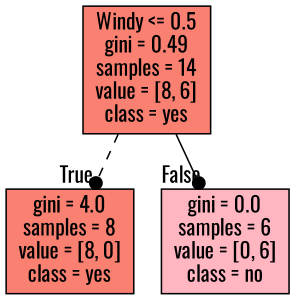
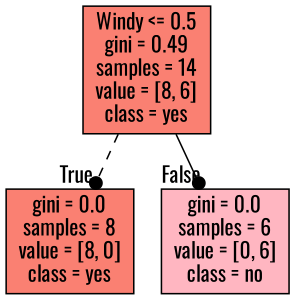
  digraph {
    fontname=Oswald
    node [fontname=Oswald shape=box style=filled fillcolor=salmon]
    edge [fontname=Oswald labeldistance=2.5 arrowhead=dot]
    n1 [label="Windy <= 0.5\ngini = 0.49\nsamples = 14\nvalue = [8, 6]\nclass = yes"]
-   n2 [label="gini = 4.0\nsamples = 8\nvalue = [8, 0]\nclass = yes"]
+   n2 [label="gini = 0.0\nsamples = 8\nvalue = [8, 0]\nclass = yes"]
    n3 [label="gini = 0.0\nsamples = 6\nvalue = [0, 6]\nclass = no" fillcolor=lightpink]
    n1 -> n2 [headlabel=True labelangle=45 style=dashed]
    n1 -> n3 [headlabel=False labelangle=-45 style=solid]
  }
